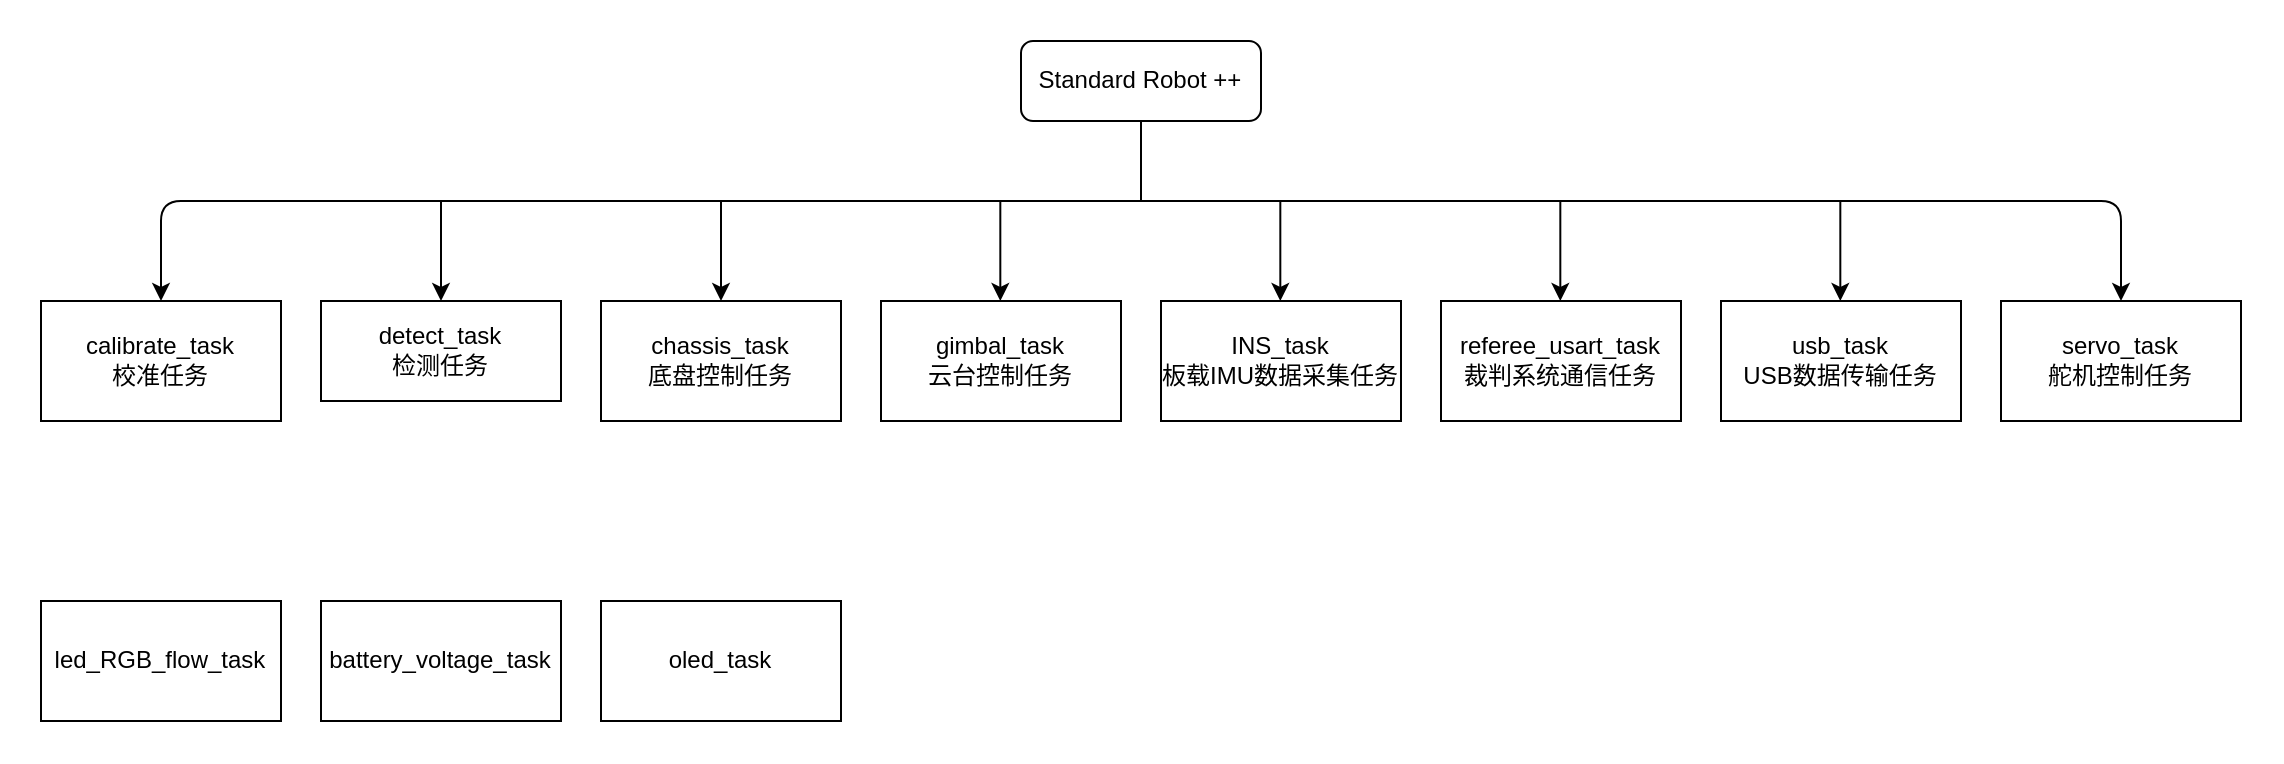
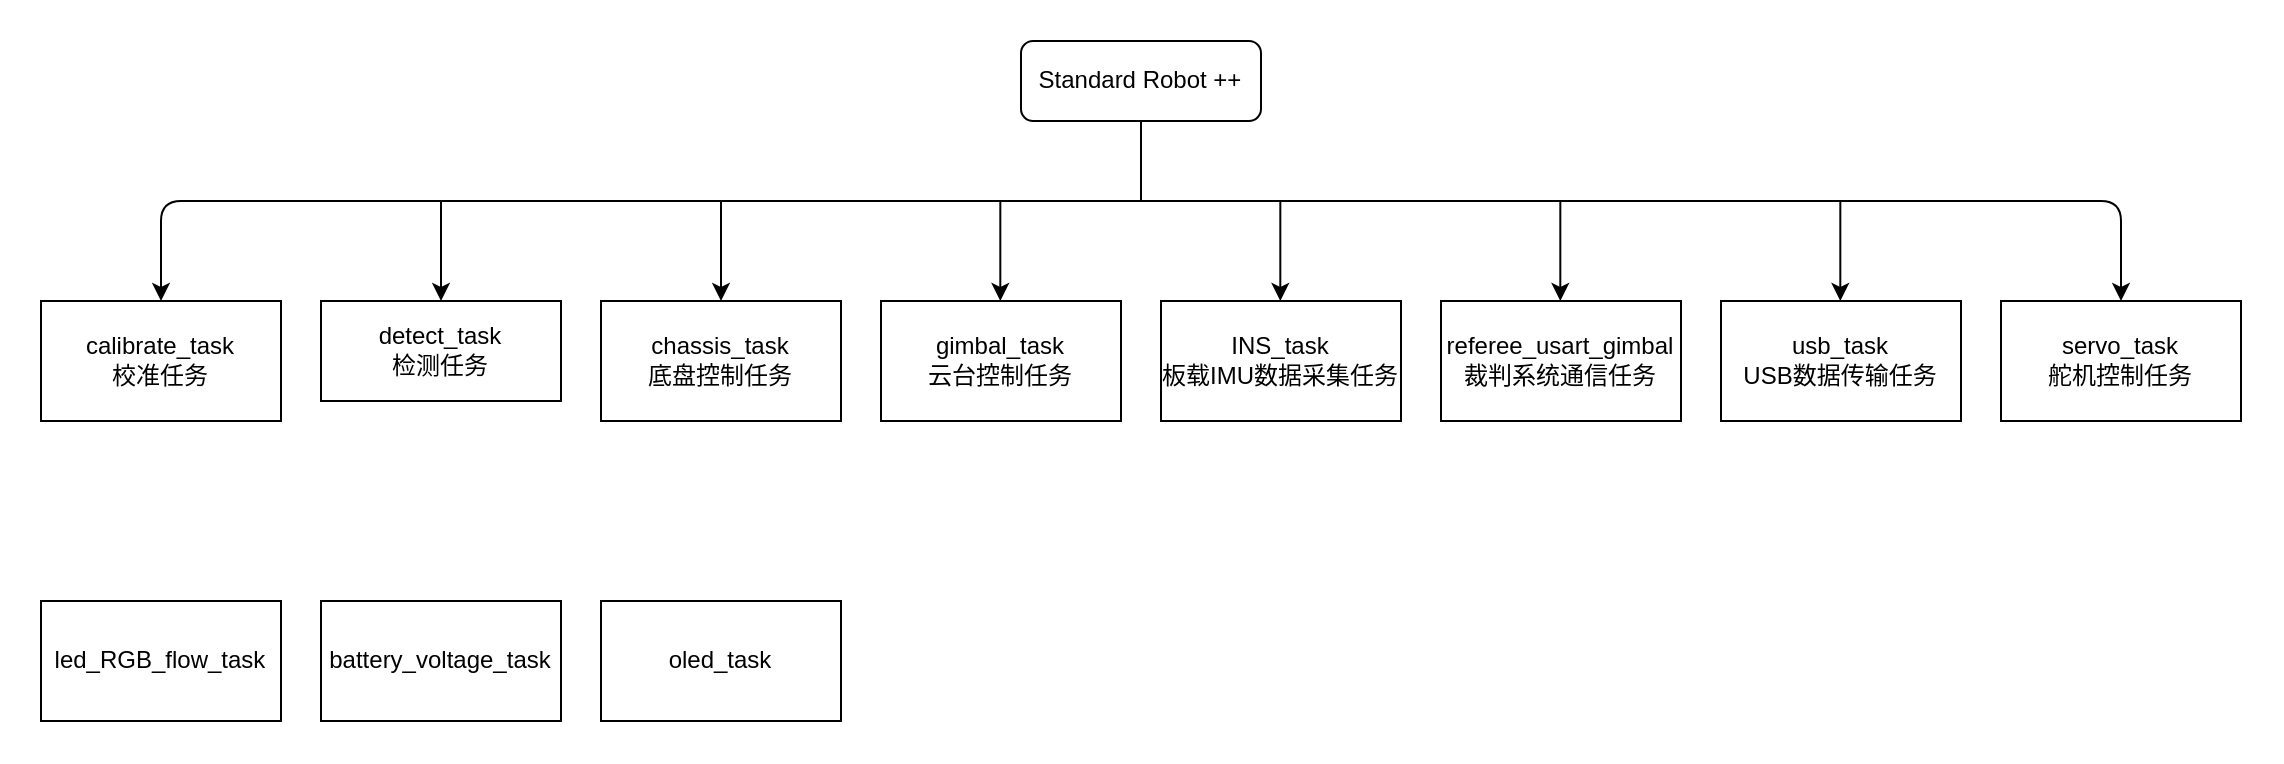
  <mxCell id="0" />
  <mxCell id="1" parent="0" />
  <mxCell id="2" value="Standard Robot ++" style="rounded=1;whiteSpace=wrap;html=1;" parent="1" vertex="1"><mxGeometry x="510" y="20" width="120" height="40" as="geometry" /></mxCell>
  <mxCell id="3" value="calibrate_task&lt;br&gt;校准任务" style="rounded=0;whiteSpace=wrap;html=1;" parent="1" vertex="1"><mxGeometry x="20" y="150" width="120" height="60" as="geometry" /></mxCell>
  <mxCell id="4" value="chassis_task&lt;br&gt;底盘控制任务" style="rounded=0;whiteSpace=wrap;html=1;" parent="1" vertex="1"><mxGeometry x="300" y="150" width="120" height="60" as="geometry" /></mxCell>
  <mxCell id="5" value="detect_task&lt;br&gt;检测任务" style="rounded=0;whiteSpace=wrap;html=1;" parent="1" vertex="1"><mxGeometry x="160" y="150" width="120" height="50" as="geometry" /></mxCell>
  <mxCell id="6" value="gimbal_task&lt;br&gt;云台控制任务" style="rounded=0;whiteSpace=wrap;html=1;" parent="1" vertex="1"><mxGeometry x="440" y="150" width="120" height="60" as="geometry" /></mxCell>
  <mxCell id="7" value="servo_task&lt;br&gt;舵机控制任务" style="rounded=0;whiteSpace=wrap;html=1;" parent="1" vertex="1"><mxGeometry x="1000" y="150" width="120" height="60" as="geometry" /></mxCell>
  <mxCell id="8" value="usb_task&lt;br&gt;USB数据传输任务" style="rounded=0;whiteSpace=wrap;html=1;" parent="1" vertex="1"><mxGeometry x="860" y="150" width="120" height="60" as="geometry" /></mxCell>
- <mxCell id="9" value="referee_usart_task&lt;br&gt;裁判系统通信任务" style="rounded=0;whiteSpace=wrap;html=1;" parent="1" vertex="1"><mxGeometry x="720" y="150" width="120" height="60" as="geometry" /></mxCell>
+ <mxCell id="9" value="referee_usart_gimbal&lt;br&gt;裁判系统通信任务" style="rounded=0;whiteSpace=wrap;html=1;" parent="1" vertex="1"><mxGeometry x="720" y="150" width="120" height="60" as="geometry" /></mxCell>
  <mxCell id="10" value="INS_task&lt;br&gt;板载IMU数据采集任务" style="rounded=0;whiteSpace=wrap;html=1;" parent="1" vertex="1"><mxGeometry x="580" y="150" width="120" height="60" as="geometry" /></mxCell>
  <mxCell id="11" value="led_RGB_flow_task" style="rounded=0;whiteSpace=wrap;html=1;" parent="1" vertex="1"><mxGeometry x="20" y="300" width="120" height="60" as="geometry" /></mxCell>
  <mxCell id="12" value="" style="endArrow=classic;html=1;entryX=0.5;entryY=0;entryDx=0;entryDy=0;strokeColor=#000000;" parent="1" target="5" edge="1"><mxGeometry width="50" height="50" relative="1" as="geometry"><mxPoint x="220" y="100" as="sourcePoint" /><mxPoint x="310" y="10" as="targetPoint" /></mxGeometry></mxCell>
  <mxCell id="13" value="" style="endArrow=classic;html=1;entryX=0.5;entryY=0;entryDx=0;entryDy=0;strokeColor=#000000;" parent="1" target="4" edge="1"><mxGeometry width="50" height="50" relative="1" as="geometry"><mxPoint x="360" y="100" as="sourcePoint" /><mxPoint x="339.76" y="150" as="targetPoint" /></mxGeometry></mxCell>
  <mxCell id="14" value="" style="endArrow=classic;html=1;entryX=0.5;entryY=0;entryDx=0;entryDy=0;strokeColor=#000000;" parent="1" edge="1"><mxGeometry width="50" height="50" relative="1" as="geometry"><mxPoint x="499.66" y="100" as="sourcePoint" /><mxPoint x="499.66" y="150" as="targetPoint" /></mxGeometry></mxCell>
  <mxCell id="15" value="" style="endArrow=classic;html=1;entryX=0.5;entryY=0;entryDx=0;entryDy=0;strokeColor=#000000;" parent="1" edge="1"><mxGeometry width="50" height="50" relative="1" as="geometry"><mxPoint x="639.66" y="100" as="sourcePoint" /><mxPoint x="639.66" y="150" as="targetPoint" /></mxGeometry></mxCell>
  <mxCell id="16" value="" style="endArrow=classic;html=1;entryX=0.5;entryY=0;entryDx=0;entryDy=0;strokeColor=#000000;" parent="1" edge="1"><mxGeometry width="50" height="50" relative="1" as="geometry"><mxPoint x="919.66" y="100" as="sourcePoint" /><mxPoint x="919.66" y="150" as="targetPoint" /></mxGeometry></mxCell>
  <mxCell id="17" value="battery_voltage_task" style="rounded=0;whiteSpace=wrap;html=1;" parent="1" vertex="1"><mxGeometry x="160" y="300" width="120" height="60" as="geometry" /></mxCell>
  <mxCell id="18" value="oled_task" style="rounded=0;whiteSpace=wrap;html=1;" parent="1" vertex="1"><mxGeometry x="300" y="300" width="120" height="60" as="geometry" /></mxCell>
  <mxCell id="19" value="" style="endArrow=none;html=1;entryX=0.5;entryY=1;entryDx=0;entryDy=0;strokeColor=#000000;" parent="1" target="2" edge="1"><mxGeometry width="50" height="50" relative="1" as="geometry"><mxPoint x="570" y="100" as="sourcePoint" /><mxPoint x="810" y="100" as="targetPoint" /></mxGeometry></mxCell>
  <mxCell id="20" value="" style="endArrow=classic;html=1;entryX=0.5;entryY=0;entryDx=0;entryDy=0;strokeColor=#000000;" parent="1" edge="1"><mxGeometry width="50" height="50" relative="1" as="geometry"><mxPoint x="779.66" y="100" as="sourcePoint" /><mxPoint x="779.66" y="150" as="targetPoint" /></mxGeometry></mxCell>
  <mxCell id="21" value="" style="endArrow=classic;html=1;entryX=0.5;entryY=0;entryDx=0;entryDy=0;strokeColor=#000000;" parent="1" target="7" edge="1"><mxGeometry width="50" height="50" relative="1" as="geometry"><mxPoint x="600" y="100" as="sourcePoint" /><mxPoint x="690" y="50" as="targetPoint" /><Array as="points"><mxPoint x="1060" y="100" /></Array></mxGeometry></mxCell>
  <mxCell id="22" value="" style="endArrow=classic;html=1;entryX=0.5;entryY=0;entryDx=0;entryDy=0;strokeColor=#000000;" parent="1" target="3" edge="1"><mxGeometry width="50" height="50" relative="1" as="geometry"><mxPoint x="600" y="100" as="sourcePoint" /><mxPoint x="1000" y="160" as="targetPoint" /><Array as="points"><mxPoint x="80" y="100" /></Array></mxGeometry></mxCell>
